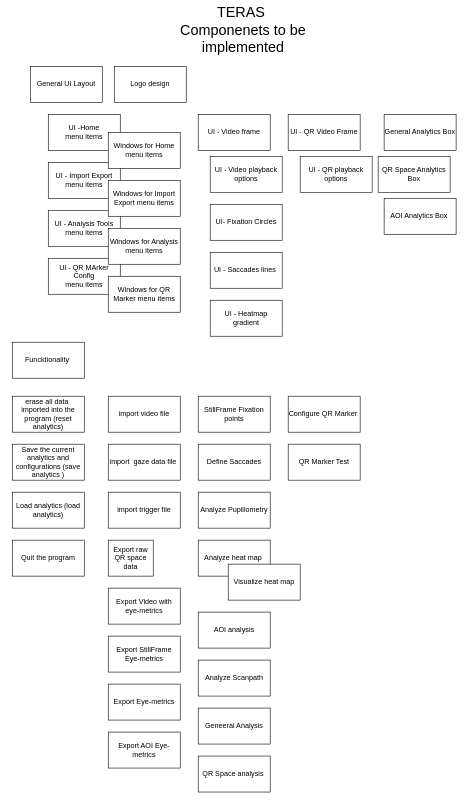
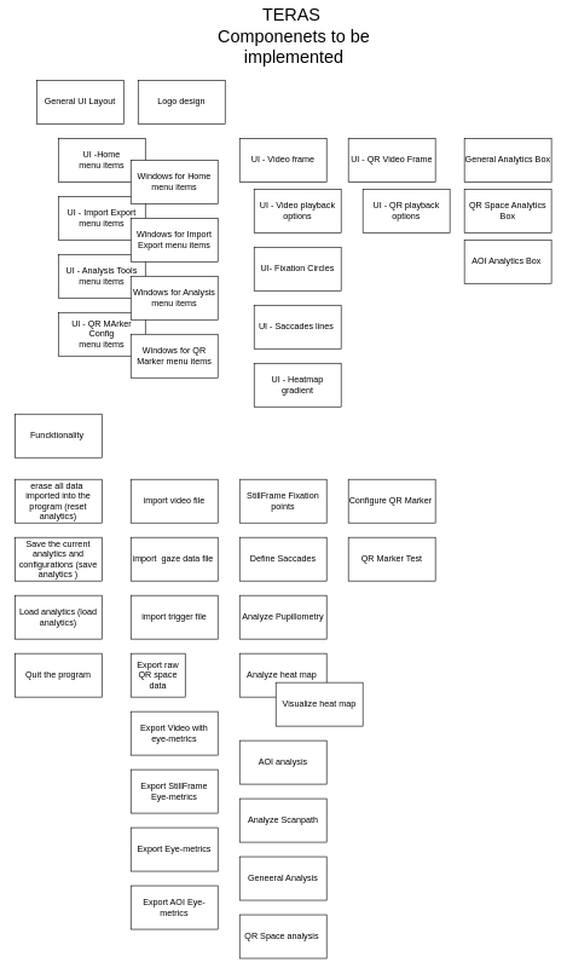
  <mxCell id="0" />
  <mxCell id="1" parent="0" />
  <mxCell id="2" value="General UI Layout" style="rounded=0;whiteSpace=wrap;html=1;" vertex="1" parent="1"><mxGeometry x="50" y="110" width="120" height="60" as="geometry" /></mxCell>
  <mxCell id="3" value="&lt;font style=&quot;font-size: 24px;&quot;&gt;TERAS&amp;nbsp;&lt;br&gt;Componenets to be implemented&lt;/font&gt;" style="text;html=1;strokeColor=none;fillColor=none;align=center;verticalAlign=middle;whiteSpace=wrap;rounded=0;" vertex="1" parent="1"><mxGeometry x="260" y="20" width="290" height="60" as="geometry" /></mxCell>
  <mxCell id="4" value="UI -Home &lt;br&gt;menu items" style="rounded=0;whiteSpace=wrap;html=1;" vertex="1" parent="1"><mxGeometry x="80" y="190" width="120" height="60" as="geometry" /></mxCell>
  <mxCell id="5" value="UI - Import Export&lt;br&gt;menu items" style="rounded=0;whiteSpace=wrap;html=1;" vertex="1" parent="1"><mxGeometry x="80" y="270" width="120" height="60" as="geometry" /></mxCell>
  <mxCell id="6" value="UI - Analysis Tools&lt;br&gt;menu items" style="rounded=0;whiteSpace=wrap;html=1;" vertex="1" parent="1"><mxGeometry x="80" y="350" width="120" height="60" as="geometry" /></mxCell>
  <mxCell id="7" value="UI - QR MArker Config&lt;br&gt;menu items" style="rounded=0;whiteSpace=wrap;html=1;" vertex="1" parent="1"><mxGeometry x="80" y="430" width="120" height="60" as="geometry" /></mxCell>
  <mxCell id="8" value="UI - Video frame" style="rounded=0;whiteSpace=wrap;html=1;" vertex="1" parent="1"><mxGeometry x="330" y="190" width="120" height="60" as="geometry" /></mxCell>
  <mxCell id="9" value="UI - Video playback options" style="rounded=0;whiteSpace=wrap;html=1;" vertex="1" parent="1"><mxGeometry x="350" y="260" width="120" height="60" as="geometry" /></mxCell>
  <mxCell id="10" value="UI - QR Video Frame" style="rounded=0;whiteSpace=wrap;html=1;" vertex="1" parent="1"><mxGeometry x="480" y="190" width="120" height="60" as="geometry" /></mxCell>
  <mxCell id="11" value="UI - QR playback options" style="rounded=0;whiteSpace=wrap;html=1;" vertex="1" parent="1"><mxGeometry x="500" y="260" width="120" height="60" as="geometry" /></mxCell>
  <mxCell id="12" value="Logo design" style="rounded=0;whiteSpace=wrap;html=1;" vertex="1" parent="1"><mxGeometry x="190" y="110" width="120" height="60" as="geometry" /></mxCell>
  <mxCell id="13" value="General Analytics Box" style="rounded=0;whiteSpace=wrap;html=1;" vertex="1" parent="1"><mxGeometry x="640" y="190" width="120" height="60" as="geometry" /></mxCell>
- <mxCell id="14" value="QR Space Analytics Box" style="rounded=0;whiteSpace=wrap;html=1;" vertex="1" parent="1"><mxGeometry x="630" y="260" width="120" height="60" as="geometry" /></mxCell>
+ <mxCell id="14" value="QR Space Analytics Box" style="rounded=0;whiteSpace=wrap;html=1;" vertex="1" parent="1"><mxGeometry x="640" y="260" width="120" height="60" as="geometry" /></mxCell>
  <mxCell id="15" value="AOI Analytics Box&amp;nbsp;" style="rounded=0;whiteSpace=wrap;html=1;" vertex="1" parent="1"><mxGeometry x="640" y="330" width="120" height="60" as="geometry" /></mxCell>
  <mxCell id="16" value="Windows for Home menu items" style="rounded=0;whiteSpace=wrap;html=1;" vertex="1" parent="1"><mxGeometry x="180" y="220" width="120" height="60" as="geometry" /></mxCell>
  <mxCell id="17" value="Windows for Import Export menu items" style="rounded=0;whiteSpace=wrap;html=1;" vertex="1" parent="1"><mxGeometry x="180" y="300" width="120" height="60" as="geometry" /></mxCell>
  <mxCell id="18" value="Windows for Analysis menu items" style="rounded=0;whiteSpace=wrap;html=1;" vertex="1" parent="1"><mxGeometry x="180" y="380" width="120" height="60" as="geometry" /></mxCell>
  <mxCell id="19" value="Windows for QR Marker menu items" style="rounded=0;whiteSpace=wrap;html=1;" vertex="1" parent="1"><mxGeometry x="180" y="460" width="120" height="60" as="geometry" /></mxCell>
  <mxCell id="20" value="Funcktionality&amp;nbsp;" style="rounded=0;whiteSpace=wrap;html=1;" vertex="1" parent="1"><mxGeometry x="20" y="570" width="120" height="60" as="geometry" /></mxCell>
  <mxCell id="21" value="erase all data&amp;nbsp; imported into the program (reset analytics)" style="rounded=0;whiteSpace=wrap;html=1;" vertex="1" parent="1"><mxGeometry x="20" y="660" width="120" height="60" as="geometry" /></mxCell>
  <mxCell id="22" value="Save the current analytics and configurations (save analytics )" style="rounded=0;whiteSpace=wrap;html=1;" vertex="1" parent="1"><mxGeometry x="20" y="740" width="120" height="60" as="geometry" /></mxCell>
  <mxCell id="23" value="Load analytics (load analytics)" style="rounded=0;whiteSpace=wrap;html=1;" vertex="1" parent="1"><mxGeometry x="20" y="820" width="120" height="60" as="geometry" /></mxCell>
  <mxCell id="24" value="Quit the program" style="rounded=0;whiteSpace=wrap;html=1;" vertex="1" parent="1"><mxGeometry x="20" y="900" width="120" height="60" as="geometry" /></mxCell>
  <mxCell id="25" value="import video file" style="rounded=0;whiteSpace=wrap;html=1;" vertex="1" parent="1"><mxGeometry x="180" y="660" width="120" height="60" as="geometry" /></mxCell>
  <mxCell id="26" value="import&amp;nbsp; gaze data file&amp;nbsp;" style="rounded=0;whiteSpace=wrap;html=1;" vertex="1" parent="1"><mxGeometry x="180" y="740" width="120" height="60" as="geometry" /></mxCell>
  <mxCell id="27" value="import trigger file" style="rounded=0;whiteSpace=wrap;html=1;" vertex="1" parent="1"><mxGeometry x="180" y="820" width="120" height="60" as="geometry" /></mxCell>
  <mxCell id="28" value="Export raw QR space data" style="rounded=0;whiteSpace=wrap;html=1;" vertex="1" parent="1"><mxGeometry x="180" y="900" width="75" height="60" as="geometry" /></mxCell>
  <mxCell id="29" value="Export Video with eye-metrics" style="rounded=0;whiteSpace=wrap;html=1;" vertex="1" parent="1"><mxGeometry x="180" y="980" width="120" height="60" as="geometry" /></mxCell>
  <mxCell id="30" value="Export StillFrame Eye-metrics" style="rounded=0;whiteSpace=wrap;html=1;" vertex="1" parent="1"><mxGeometry x="180" y="1060" width="120" height="60" as="geometry" /></mxCell>
  <mxCell id="31" value="Export Eye-metrics" style="rounded=0;whiteSpace=wrap;html=1;" vertex="1" parent="1"><mxGeometry x="180" y="1140" width="120" height="60" as="geometry" /></mxCell>
  <mxCell id="32" value="Export AOI Eye-metrics" style="rounded=0;whiteSpace=wrap;html=1;" vertex="1" parent="1"><mxGeometry x="180" y="1220" width="120" height="60" as="geometry" /></mxCell>
  <mxCell id="33" value="StillFrame Fixation points" style="rounded=0;whiteSpace=wrap;html=1;" vertex="1" parent="1"><mxGeometry x="330" y="660" width="120" height="60" as="geometry" /></mxCell>
  <mxCell id="34" value="Define Saccades" style="rounded=0;whiteSpace=wrap;html=1;" vertex="1" parent="1"><mxGeometry x="330" y="740" width="120" height="60" as="geometry" /></mxCell>
  <mxCell id="35" value="Analyze Pupillometry" style="rounded=0;whiteSpace=wrap;html=1;" vertex="1" parent="1"><mxGeometry x="330" y="820" width="120" height="60" as="geometry" /></mxCell>
  <mxCell id="36" value="Analyze heat map&amp;nbsp;" style="rounded=0;whiteSpace=wrap;html=1;" vertex="1" parent="1"><mxGeometry x="330" y="900" width="120" height="60" as="geometry" /></mxCell>
  <mxCell id="37" value="Visualize heat map" style="rounded=0;whiteSpace=wrap;html=1;" vertex="1" parent="1"><mxGeometry x="380" y="940" width="120" height="60" as="geometry" /></mxCell>
  <mxCell id="38" value="AOI analysis" style="rounded=0;whiteSpace=wrap;html=1;" vertex="1" parent="1"><mxGeometry x="330" y="1020" width="120" height="60" as="geometry" /></mxCell>
  <mxCell id="39" value="Analyze Scanpath" style="rounded=0;whiteSpace=wrap;html=1;" vertex="1" parent="1"><mxGeometry x="330" y="1100" width="120" height="60" as="geometry" /></mxCell>
  <mxCell id="40" value="Configure QR Marker&amp;nbsp;" style="rounded=0;whiteSpace=wrap;html=1;" vertex="1" parent="1"><mxGeometry x="480" y="660" width="120" height="60" as="geometry" /></mxCell>
  <mxCell id="41" value="QR Marker Test" style="rounded=0;whiteSpace=wrap;html=1;" vertex="1" parent="1"><mxGeometry x="480" y="740" width="120" height="60" as="geometry" /></mxCell>
  <mxCell id="42" value="Geneeral Analysis" style="rounded=0;whiteSpace=wrap;html=1;" vertex="1" parent="1"><mxGeometry x="330" y="1180" width="120" height="60" as="geometry" /></mxCell>
  <mxCell id="43" value="QR Space analysis&amp;nbsp;" style="rounded=0;whiteSpace=wrap;html=1;" vertex="1" parent="1"><mxGeometry x="330" y="1260" width="120" height="60" as="geometry" /></mxCell>
  <mxCell id="44" value="UI- Fixation Circles" style="rounded=0;whiteSpace=wrap;html=1;" vertex="1" parent="1"><mxGeometry x="350" y="340" width="120" height="60" as="geometry" /></mxCell>
  <mxCell id="45" value="UI - Saccades lines&amp;nbsp;" style="rounded=0;whiteSpace=wrap;html=1;" vertex="1" parent="1"><mxGeometry x="350" y="420" width="120" height="60" as="geometry" /></mxCell>
  <mxCell id="46" value="UI - Heatmap gradient" style="rounded=0;whiteSpace=wrap;html=1;" vertex="1" parent="1"><mxGeometry x="350" y="500" width="120" height="60" as="geometry" /></mxCell>
